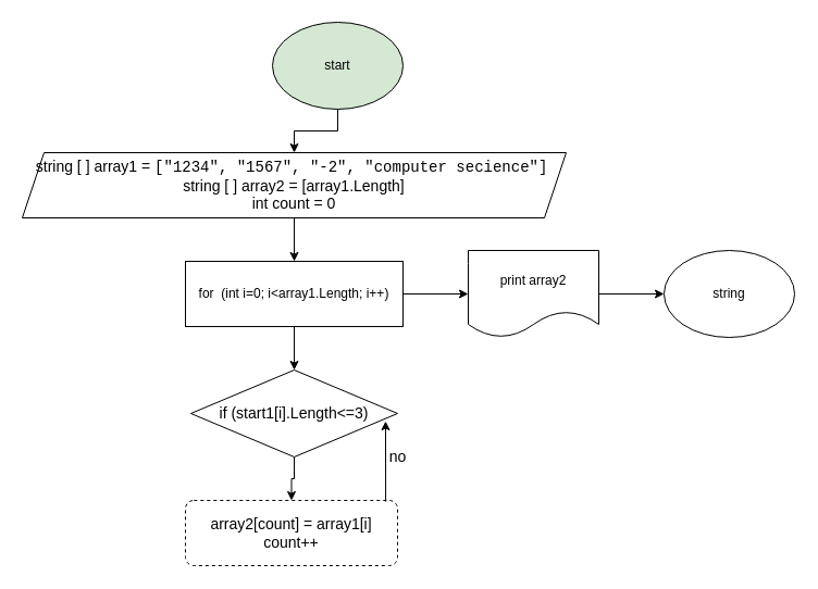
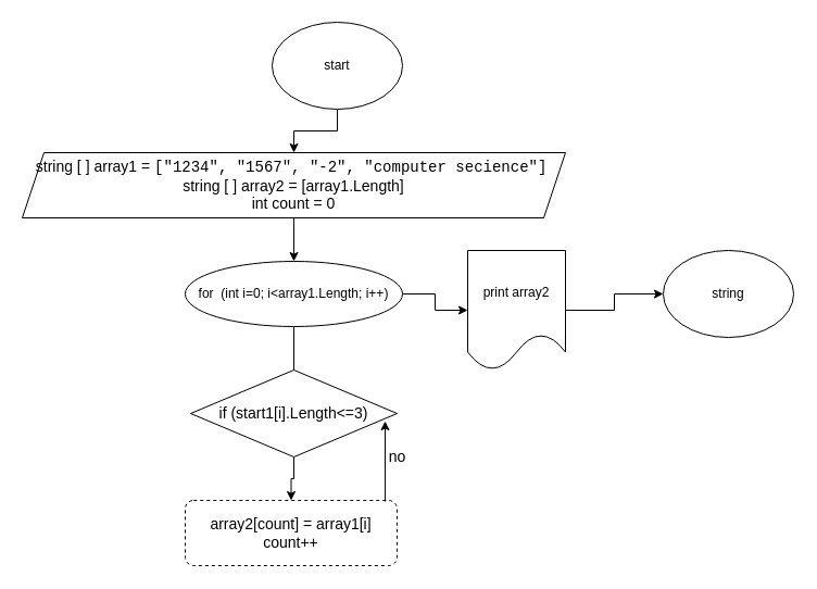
  <mxCell id="0" />
  <mxCell id="1" parent="0" />
  <mxCell id="2" value="" style="edgeStyle=orthogonalEdgeStyle;rounded=0;orthogonalLoop=1;jettySize=auto;html=1;" edge="1" parent="1" source="3" target="4"><mxGeometry relative="1" as="geometry" /></mxCell>
- <mxCell id="3" value="start" style="ellipse;whiteSpace=wrap;html=1;fillColor=#d5e8d4;" parent="1" vertex="1"><mxGeometry x="250" y="20" width="120" height="80" as="geometry" /></mxCell>
+ <mxCell id="3" value="start" style="ellipse;whiteSpace=wrap;html=1;" parent="1" vertex="1"><mxGeometry x="250" y="20" width="120" height="80" as="geometry" /></mxCell>
  <mxCell id="4" value="&lt;font style=&quot;font-size: 14px;&quot;&gt;string [ ] array1 =&amp;nbsp;&lt;span style=&quot;font-family: Consolas, &amp;quot;Courier New&amp;quot;, monospace; background-color: rgb(255, 255, 255);&quot;&gt;&lt;font style=&quot;font-size: 14px;&quot;&gt;[&quot;1234&quot;, &quot;1567&quot;, &quot;-2&quot;, &quot;computer secience&quot;]&lt;/font&gt;&lt;/span&gt;&lt;/font&gt;&lt;span style=&quot;background-color: initial; font-size: 14px;&quot;&gt;&lt;font style=&quot;font-size: 14px;&quot;&gt;&amp;nbsp;&lt;/font&gt;&lt;br&gt;&lt;span style=&quot;font-size: 14px;&quot;&gt;string [ ] array2 = [array1.Length]&lt;br&gt;&lt;/span&gt;int count = 0&lt;br&gt;&lt;/span&gt;" style="shape=parallelogram;perimeter=parallelogramPerimeter;whiteSpace=wrap;html=1;fixedSize=1;" parent="1" vertex="1"><mxGeometry x="20" y="140" width="500" height="60" as="geometry" /></mxCell>
- <mxCell id="5" value="" style="edgeStyle=orthogonalEdgeStyle;rounded=0;orthogonalLoop=1;jettySize=auto;html=1;fontSize=14;fontColor=#000000;" edge="1" parent="1" source="7" target="14"><mxGeometry relative="1" as="geometry" /></mxCell>
+ <mxCell id="5" value="" style="edgeStyle=orthogonalEdgeStyle;rounded=0;orthogonalLoop=1;jettySize=auto;html=1;fontSize=14;fontColor=#000000;endArrow=none;" edge="1" parent="1" source="7" target="14"><mxGeometry relative="1" as="geometry" /></mxCell>
  <mxCell id="6" value="" style="edgeStyle=orthogonalEdgeStyle;rounded=0;orthogonalLoop=1;jettySize=auto;html=1;fontSize=14;fontColor=#000000;" edge="1" parent="1" source="7" target="9"><mxGeometry relative="1" as="geometry" /></mxCell>
- <mxCell id="7" value="for&amp;nbsp; (int i=0; i&amp;lt;array1.Length; i++)" style="rounded=0;whiteSpace=wrap;html=1;" parent="1" vertex="1"><mxGeometry x="170" y="240" width="200" height="60" as="geometry" /></mxCell>
+ <mxCell id="7" value="for&amp;nbsp; (int i=0; i&amp;lt;array1.Length; i++)" style="ellipse;whiteSpace=wrap;html=1;" parent="1" vertex="1"><mxGeometry x="170" y="240" width="200" height="60" as="geometry" /></mxCell>
  <mxCell id="8" value="" style="edgeStyle=orthogonalEdgeStyle;rounded=0;orthogonalLoop=1;jettySize=auto;html=1;fontSize=14;fontColor=#000000;" edge="1" parent="1" source="9" target="10"><mxGeometry relative="1" as="geometry" /></mxCell>
- <mxCell id="9" value="print array2&lt;br&gt;" style="shape=document;whiteSpace=wrap;html=1;boundedLbl=1;" parent="1" vertex="1"><mxGeometry x="430" y="230" width="120" height="80" as="geometry" /></mxCell>
+ <mxCell id="9" value="print array2&lt;br&gt;" style="shape=document;whiteSpace=wrap;html=1;boundedLbl=1;" parent="1" vertex="1"><mxGeometry x="430" y="230" width="90" height="110" as="geometry" /></mxCell>
  <mxCell id="10" value="string" style="ellipse;whiteSpace=wrap;html=1;" parent="1" vertex="1"><mxGeometry x="610" y="230" width="120" height="80" as="geometry" /></mxCell>
  <mxCell id="11" value="" style="endArrow=classic;html=1;rounded=0;" edge="1" parent="1" source="4" target="7"><mxGeometry width="50" height="50" relative="1" as="geometry"><mxPoint x="270" y="240" as="sourcePoint" /><mxPoint x="320" y="190" as="targetPoint" /></mxGeometry></mxCell>
  <mxCell id="12" value="" style="endArrow=classic;html=1;rounded=0;" edge="1" parent="1" target="4"><mxGeometry width="50" height="50" relative="1" as="geometry"><mxPoint x="290" y="140" as="sourcePoint" /><mxPoint x="340" y="90" as="targetPoint" /></mxGeometry></mxCell>
  <mxCell id="13" value="" style="edgeStyle=orthogonalEdgeStyle;rounded=0;orthogonalLoop=1;jettySize=auto;html=1;fontSize=14;fontColor=#000000;" edge="1" parent="1" source="14" target="15"><mxGeometry relative="1" as="geometry" /></mxCell>
  <mxCell id="14" value="if (start1[i].Length&amp;lt;=3)" style="rhombus;whiteSpace=wrap;html=1;labelBackgroundColor=#FFFFFF;fontSize=14;fontColor=#000000;" vertex="1" parent="1"><mxGeometry x="175" y="340" width="190" height="80" as="geometry" /></mxCell>
  <mxCell id="15" value="array2[count] = array1[i]&lt;br&gt;count++" style="rounded=1;whiteSpace=wrap;html=1;labelBackgroundColor=#FFFFFF;fontSize=14;fontColor=#000000;arcSize=13;dashed=1;" vertex="1" parent="1"><mxGeometry x="170" y="460" width="195" height="60" as="geometry" /></mxCell>
  <mxCell id="16" value="no" style="text;html=1;align=center;verticalAlign=middle;resizable=0;points=[];autosize=1;strokeColor=none;fillColor=none;fontSize=14;fontColor=#000000;" vertex="1" parent="1"><mxGeometry x="350" y="410" width="30" height="20" as="geometry" /></mxCell>
  <mxCell id="17" value="" style="endArrow=classic;html=1;rounded=0;fontSize=14;fontColor=#000000;entryX=0.942;entryY=0.588;entryDx=0;entryDy=0;entryPerimeter=0;exitX=0.944;exitY=0.017;exitDx=0;exitDy=0;exitPerimeter=0;" edge="1" parent="1" source="15" target="14"><mxGeometry width="50" height="50" relative="1" as="geometry"><mxPoint x="330" y="480" as="sourcePoint" /><mxPoint x="380" y="430" as="targetPoint" /></mxGeometry></mxCell>
